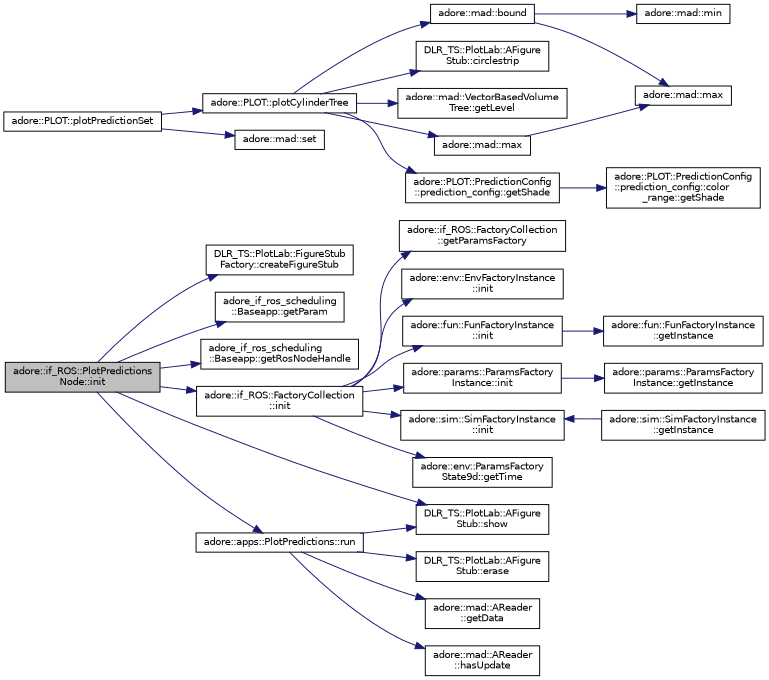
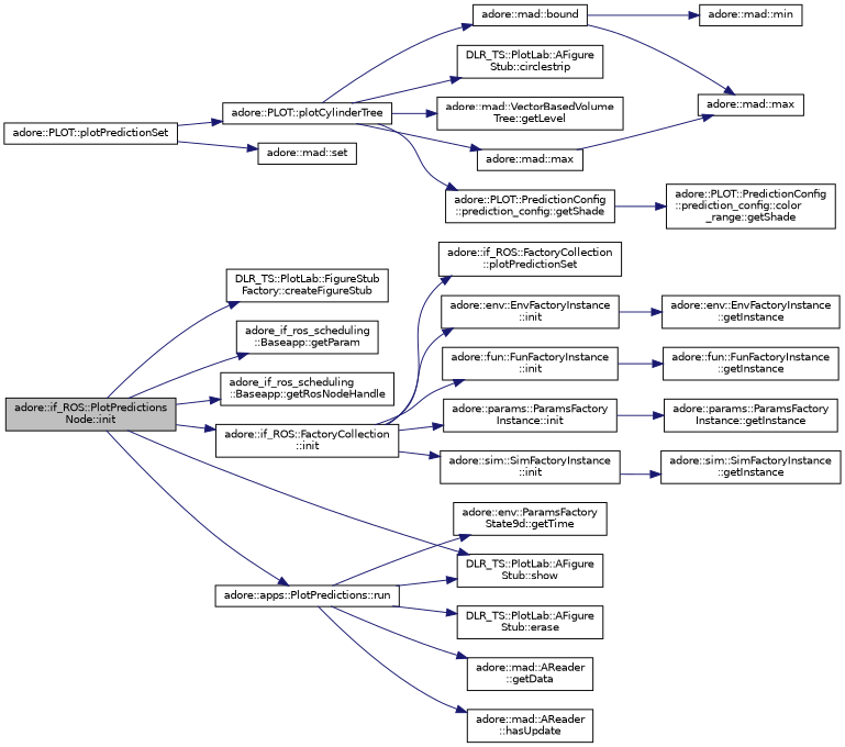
  digraph {
    rankdir=LR
    node [color=black fillcolor=white fontname=Helvetica fontsize=10 shape=record style=filled]
    edge [color=midnightblue fontname=Helvetica fontsize=10 labelfontname=Helvetica labelfontsize=10 style=solid]
    n1 [fillcolor=grey75 fontcolor=black height=0.2 label="adore::if_ROS::PlotPredictions\lNode::init" width=0.4]
    n2 [height=0.2 label="DLR_TS::PlotLab::FigureStub\lFactory::createFigureStub" width=0.4]
    n3 [height=0.2 label="adore_if_ros_scheduling\l::Baseapp::getParam" width=0.4]
    n4 [height=0.2 label="adore_if_ros_scheduling\l::Baseapp::getRosNodeHandle" width=0.4]
    n5 [height=0.2 label="adore::if_ROS::FactoryCollection\l::init" width=0.4]
    n6 [height=0.2 label="adore::apps::PlotPredictions::run" width=0.4]
    n7 [height=0.2 label="DLR_TS::PlotLab::AFigure\lStub::show" width=0.4]
-   n8 [height=0.2 label="adore::if_ROS::FactoryCollection\l::getParamsFactory" width=0.4]
+   n8 [height=0.2 label="adore::if_ROS::FactoryCollection\l::plotPredictionSet" width=0.4]
    n9 [height=0.2 label="adore::env::EnvFactoryInstance\l::init" width=0.4]
    n10 [height=0.2 label="adore::fun::FunFactoryInstance\l::init" width=0.4]
    n11 [height=0.2 label="adore::params::ParamsFactory\lInstance::init" width=0.4]
    n12 [height=0.2 label="adore::sim::SimFactoryInstance\l::init" width=0.4]
    n13 [height=0.2 label="DLR_TS::PlotLab::AFigure\lStub::erase" width=0.4]
    n14 [height=0.2 label="adore::mad::AReader\l::getData" width=0.4]
    n15 [height=0.2 label="adore::env::ParamsFactory\lState9d::getTime" width=0.4]
    n16 [height=0.2 label="adore::mad::AReader\l::hasUpdate" width=0.4]
+   n17 [height=0.2 label="adore::env::EnvFactoryInstance\l::getInstance" width=0.4]
    n18 [height=0.2 label="adore::fun::FunFactoryInstance\l::getInstance" width=0.4]
    n19 [height=0.2 label="adore::params::ParamsFactory\lInstance::getInstance" width=0.4]
    n20 [height=0.2 label="adore::sim::SimFactoryInstance\l::getInstance" width=0.4]
    n21 [height=0.2 label="adore::PLOT::plotPredictionSet" width=0.4]
    n22 [height=0.2 label="adore::PLOT::plotCylinderTree" width=0.4]
    n23 [height=0.2 label="adore::mad::set" width=0.4]
    n24 [height=0.2 label="adore::mad::bound" width=0.4]
    n25 [height=0.2 label="DLR_TS::PlotLab::AFigure\lStub::circlestrip" width=0.4]
    n26 [height=0.2 label="adore::mad::VectorBasedVolume\lTree::getLevel" width=0.4]
    n27 [height=0.2 label="adore::PLOT::PredictionConfig\l::prediction_config::getShade" width=0.4]
    n28 [height=0.2 label="adore::mad::max" width=0.4]
    n29 [height=0.2 label="adore::mad::max" width=0.4]
    n30 [height=0.2 label="adore::mad::min" width=0.4]
    n31 [height=0.2 label="adore::PLOT::PredictionConfig\l::prediction_config::color\l_range::getShade" width=0.4]
    n1 -> n2
    n1 -> n3
    n1 -> n4
    n1 -> n5
    n1 -> n6
    n1 -> n7
    n5 -> n8
    n5 -> n9
    n5 -> n10
    n5 -> n11
    n5 -> n12
    n6 -> n7
    n6 -> n13
    n6 -> n14
-   n5 -> n15
+   n6 -> n15
    n6 -> n16
+   n9 -> n17
    n10 -> n18
    n11 -> n19
-   n20 -> n12
+   n12 -> n20
    n21 -> n22
    n21 -> n23
    n22 -> n24
    n22 -> n25
    n22 -> n26
    n22 -> n27
    n22 -> n28
    n24 -> n29
    n24 -> n30
    n27 -> n31
    n28 -> n29
  }
